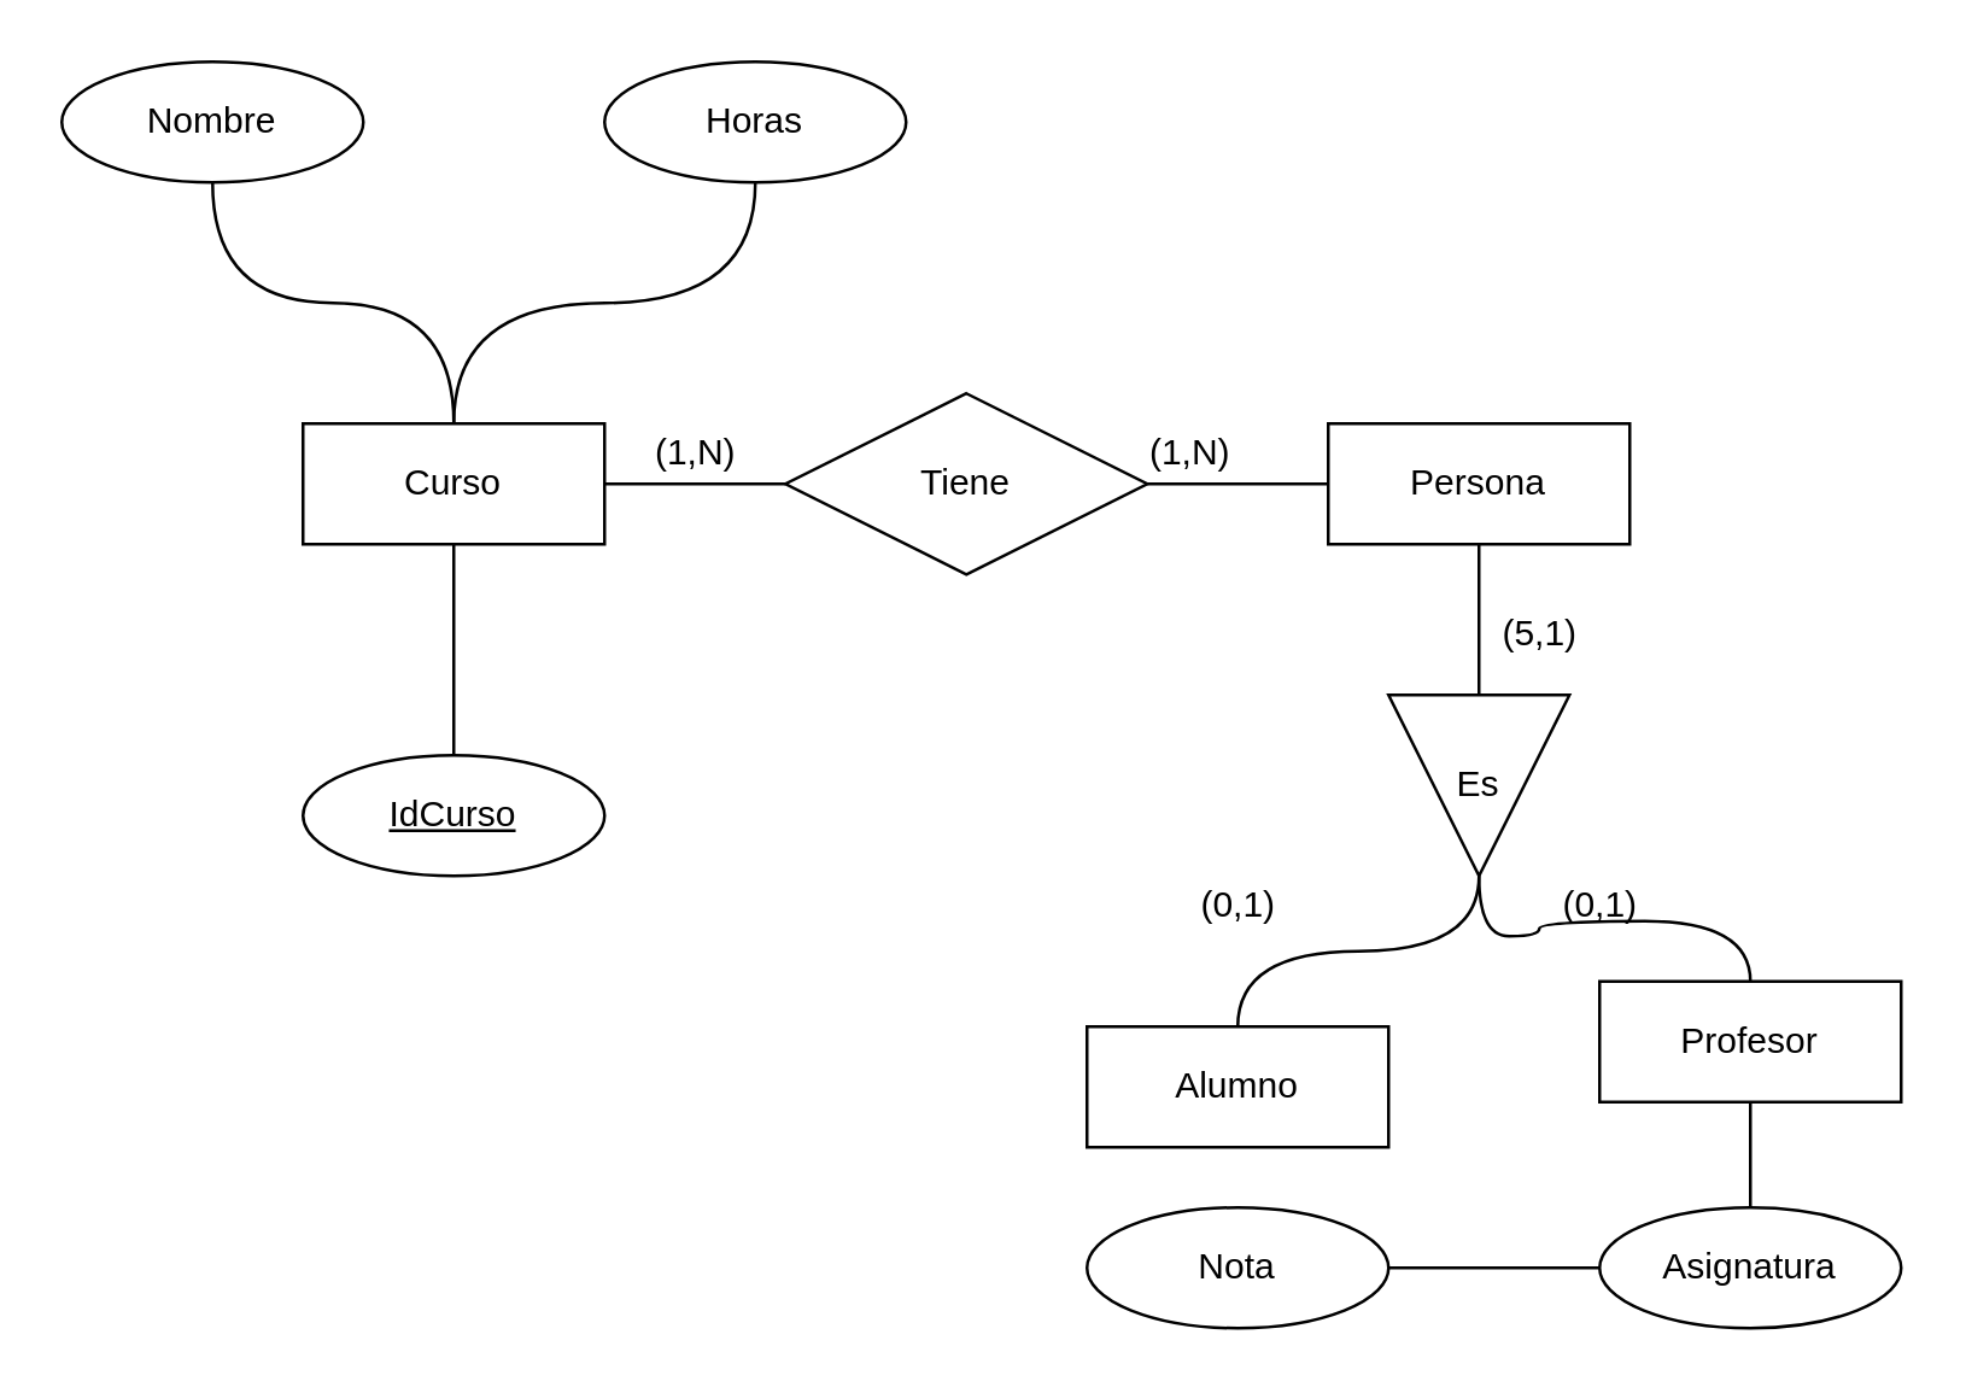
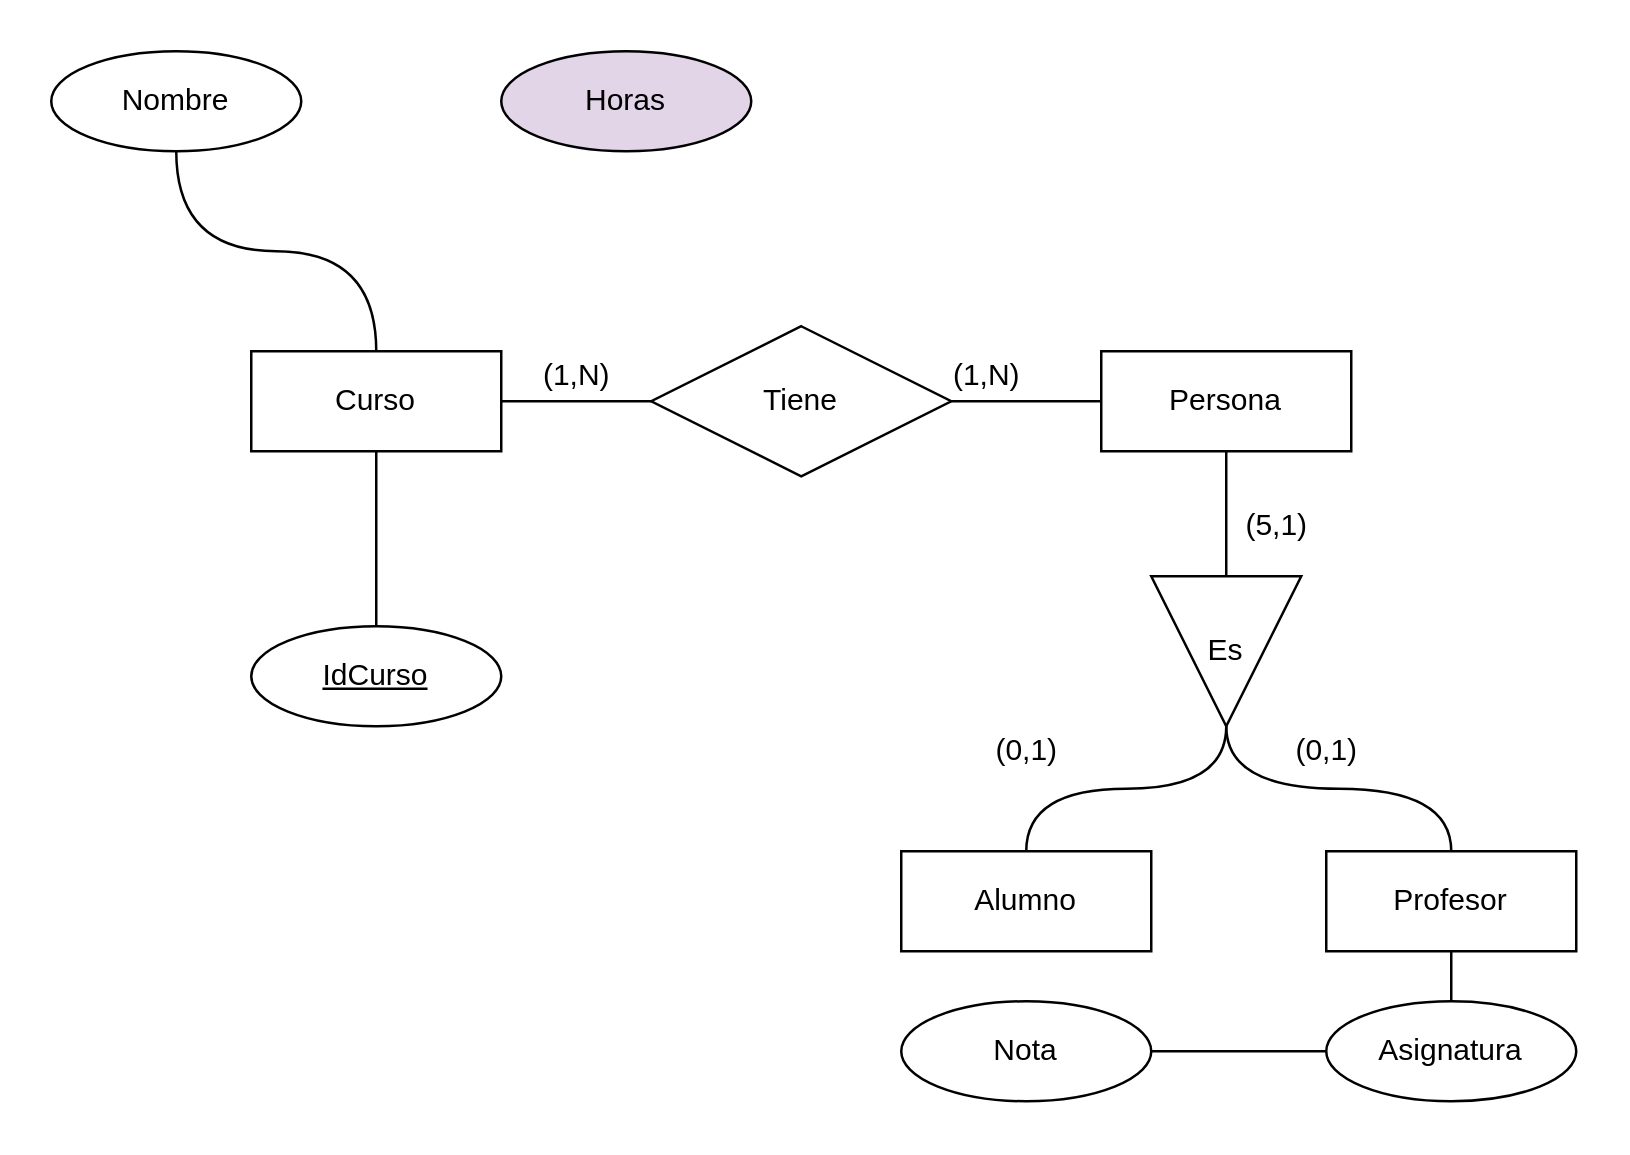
  <mxCell id="0" />
  <mxCell id="1" parent="0" />
  <mxCell id="2" value="Curso" style="whiteSpace=wrap;html=1;align=center;" vertex="1" parent="1"><mxGeometry x="100" y="140" width="100" height="40" as="geometry" /></mxCell>
  <mxCell id="3" style="edgeStyle=orthogonalEdgeStyle;curved=1;rounded=0;orthogonalLoop=1;jettySize=auto;html=1;exitX=0.5;exitY=1;exitDx=0;exitDy=0;entryX=0;entryY=0.5;entryDx=0;entryDy=0;endArrow=none;endFill=0;" edge="1" parent="1" source="4" target="18"><mxGeometry relative="1" as="geometry" /></mxCell>
  <mxCell id="4" value="Persona" style="whiteSpace=wrap;html=1;align=center;" vertex="1" parent="1"><mxGeometry x="440" y="140" width="100" height="40" as="geometry" /></mxCell>
  <mxCell id="5" style="edgeStyle=orthogonalEdgeStyle;rounded=0;orthogonalLoop=1;jettySize=auto;html=1;entryX=1;entryY=0.5;entryDx=0;entryDy=0;endArrow=none;endFill=0;curved=1;" edge="1" parent="1" source="7" target="2"><mxGeometry relative="1" as="geometry" /></mxCell>
  <mxCell id="6" style="edgeStyle=orthogonalEdgeStyle;curved=1;rounded=0;orthogonalLoop=1;jettySize=auto;html=1;exitX=1;exitY=0.5;exitDx=0;exitDy=0;entryX=0;entryY=0.5;entryDx=0;entryDy=0;endArrow=none;endFill=0;" edge="1" parent="1" source="7" target="4"><mxGeometry relative="1" as="geometry" /></mxCell>
  <mxCell id="7" value="Tiene" style="shape=rhombus;perimeter=rhombusPerimeter;whiteSpace=wrap;html=1;align=center;" vertex="1" parent="1"><mxGeometry x="260" y="130" width="120" height="60" as="geometry" /></mxCell>
  <mxCell id="8" style="edgeStyle=orthogonalEdgeStyle;curved=1;rounded=0;orthogonalLoop=1;jettySize=auto;html=1;endArrow=none;endFill=0;" edge="1" parent="1" source="9" target="2"><mxGeometry relative="1" as="geometry" /></mxCell>
  <mxCell id="9" value="&lt;u&gt;IdCurso&lt;/u&gt;" style="ellipse;whiteSpace=wrap;html=1;align=center;" vertex="1" parent="1"><mxGeometry x="100" y="250" width="100" height="40" as="geometry" /></mxCell>
- <mxCell id="10" style="edgeStyle=orthogonalEdgeStyle;curved=1;rounded=0;orthogonalLoop=1;jettySize=auto;html=1;entryX=0.5;entryY=0;entryDx=0;entryDy=0;endArrow=none;endFill=0;" edge="1" parent="1" source="11" target="2"><mxGeometry relative="1" as="geometry" /></mxCell>
- <mxCell id="11" value="Horas" style="ellipse;whiteSpace=wrap;html=1;align=center;" vertex="1" parent="1"><mxGeometry x="200" y="20" width="100" height="40" as="geometry" /></mxCell>
+ <mxCell id="11" value="Horas" style="ellipse;whiteSpace=wrap;html=1;align=center;fillColor=#e1d5e7;" vertex="1" parent="1"><mxGeometry x="200" y="20" width="100" height="40" as="geometry" /></mxCell>
  <mxCell id="12" style="edgeStyle=orthogonalEdgeStyle;curved=1;rounded=0;orthogonalLoop=1;jettySize=auto;html=1;endArrow=none;endFill=0;" edge="1" parent="1" source="13" target="2"><mxGeometry relative="1" as="geometry" /></mxCell>
  <mxCell id="13" value="Nombre" style="ellipse;whiteSpace=wrap;html=1;align=center;" vertex="1" parent="1"><mxGeometry x="20" y="20" width="100" height="40" as="geometry" /></mxCell>
  <mxCell id="14" style="edgeStyle=orthogonalEdgeStyle;curved=1;rounded=0;orthogonalLoop=1;jettySize=auto;html=1;endArrow=none;endFill=0;exitX=0.5;exitY=0;exitDx=0;exitDy=0;" edge="1" parent="1" source="15" target="18"><mxGeometry relative="1" as="geometry" /></mxCell>
- <mxCell id="15" value="Profesor" style="whiteSpace=wrap;html=1;align=center;" vertex="1" parent="1"><mxGeometry x="530" y="325" width="100" height="40" as="geometry" /></mxCell>
+ <mxCell id="15" value="Profesor" style="whiteSpace=wrap;html=1;align=center;" vertex="1" parent="1"><mxGeometry x="530" y="340" width="100" height="40" as="geometry" /></mxCell>
  <mxCell id="16" style="edgeStyle=orthogonalEdgeStyle;curved=1;rounded=0;orthogonalLoop=1;jettySize=auto;html=1;exitX=0.5;exitY=0;exitDx=0;exitDy=0;endArrow=none;endFill=0;" edge="1" parent="1" source="17" target="18"><mxGeometry relative="1" as="geometry" /></mxCell>
  <mxCell id="17" value="Alumno" style="whiteSpace=wrap;html=1;align=center;" vertex="1" parent="1"><mxGeometry x="360" y="340" width="100" height="40" as="geometry" /></mxCell>
  <mxCell id="18" value="Es" style="triangle;whiteSpace=wrap;html=1;dashed=0;direction=south;" vertex="1" parent="1"><mxGeometry x="460" y="230" width="60" height="60" as="geometry" /></mxCell>
  <mxCell id="19" style="edgeStyle=orthogonalEdgeStyle;curved=1;rounded=0;orthogonalLoop=1;jettySize=auto;html=1;endArrow=none;endFill=0;" edge="1" parent="1" source="20" target="15"><mxGeometry relative="1" as="geometry" /></mxCell>
  <mxCell id="20" value="Asignatura" style="ellipse;whiteSpace=wrap;html=1;align=center;" vertex="1" parent="1"><mxGeometry x="530" y="400" width="100" height="40" as="geometry" /></mxCell>
  <mxCell id="21" style="edgeStyle=orthogonalEdgeStyle;curved=1;rounded=0;orthogonalLoop=1;jettySize=auto;html=1;endArrow=none;endFill=0;" edge="1" parent="1" source="22" target="20"><mxGeometry relative="1" as="geometry" /></mxCell>
  <mxCell id="22" value="Nota" style="ellipse;whiteSpace=wrap;html=1;align=center;" vertex="1" parent="1"><mxGeometry x="360" y="400" width="100" height="40" as="geometry" /></mxCell>
  <mxCell id="23" value="(1,N)" style="text;html=1;align=center;verticalAlign=middle;resizable=0;points=[];autosize=1;" vertex="1" parent="1"><mxGeometry x="374" y="140" width="40" height="20" as="geometry" /></mxCell>
  <mxCell id="24" value="(1,N)" style="text;html=1;align=center;verticalAlign=middle;resizable=0;points=[];autosize=1;" vertex="1" parent="1"><mxGeometry x="210" y="140" width="40" height="20" as="geometry" /></mxCell>
  <mxCell id="25" value="(0,1)" style="text;html=1;align=center;verticalAlign=middle;resizable=0;points=[];autosize=1;" vertex="1" parent="1"><mxGeometry x="390" y="290" width="40" height="20" as="geometry" /></mxCell>
  <mxCell id="26" value="(0,1)" style="text;html=1;align=center;verticalAlign=middle;resizable=0;points=[];autosize=1;" vertex="1" parent="1"><mxGeometry x="510" y="290" width="40" height="20" as="geometry" /></mxCell>
  <mxCell id="27" value="(5,1)" style="text;html=1;align=center;verticalAlign=middle;resizable=0;points=[];autosize=1;" vertex="1" parent="1"><mxGeometry x="490" y="200" width="40" height="20" as="geometry" /></mxCell>
